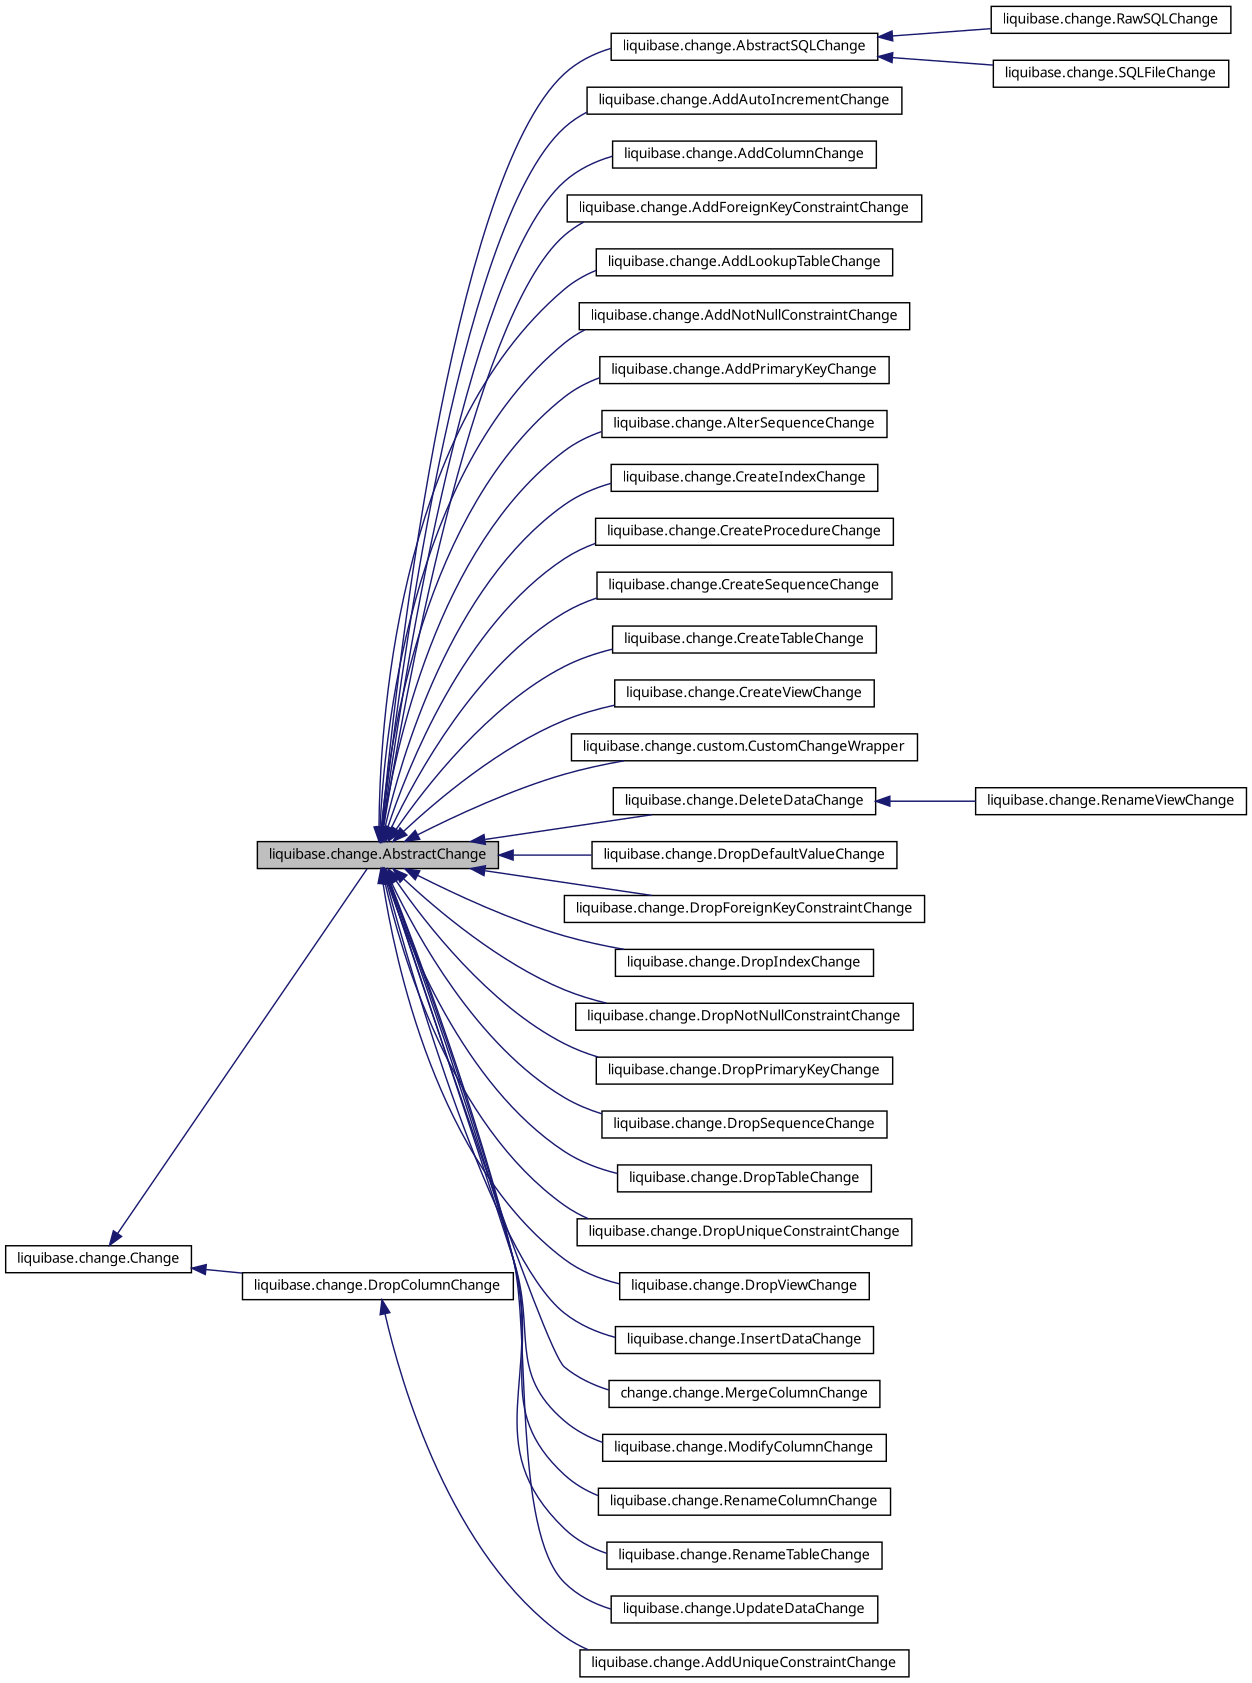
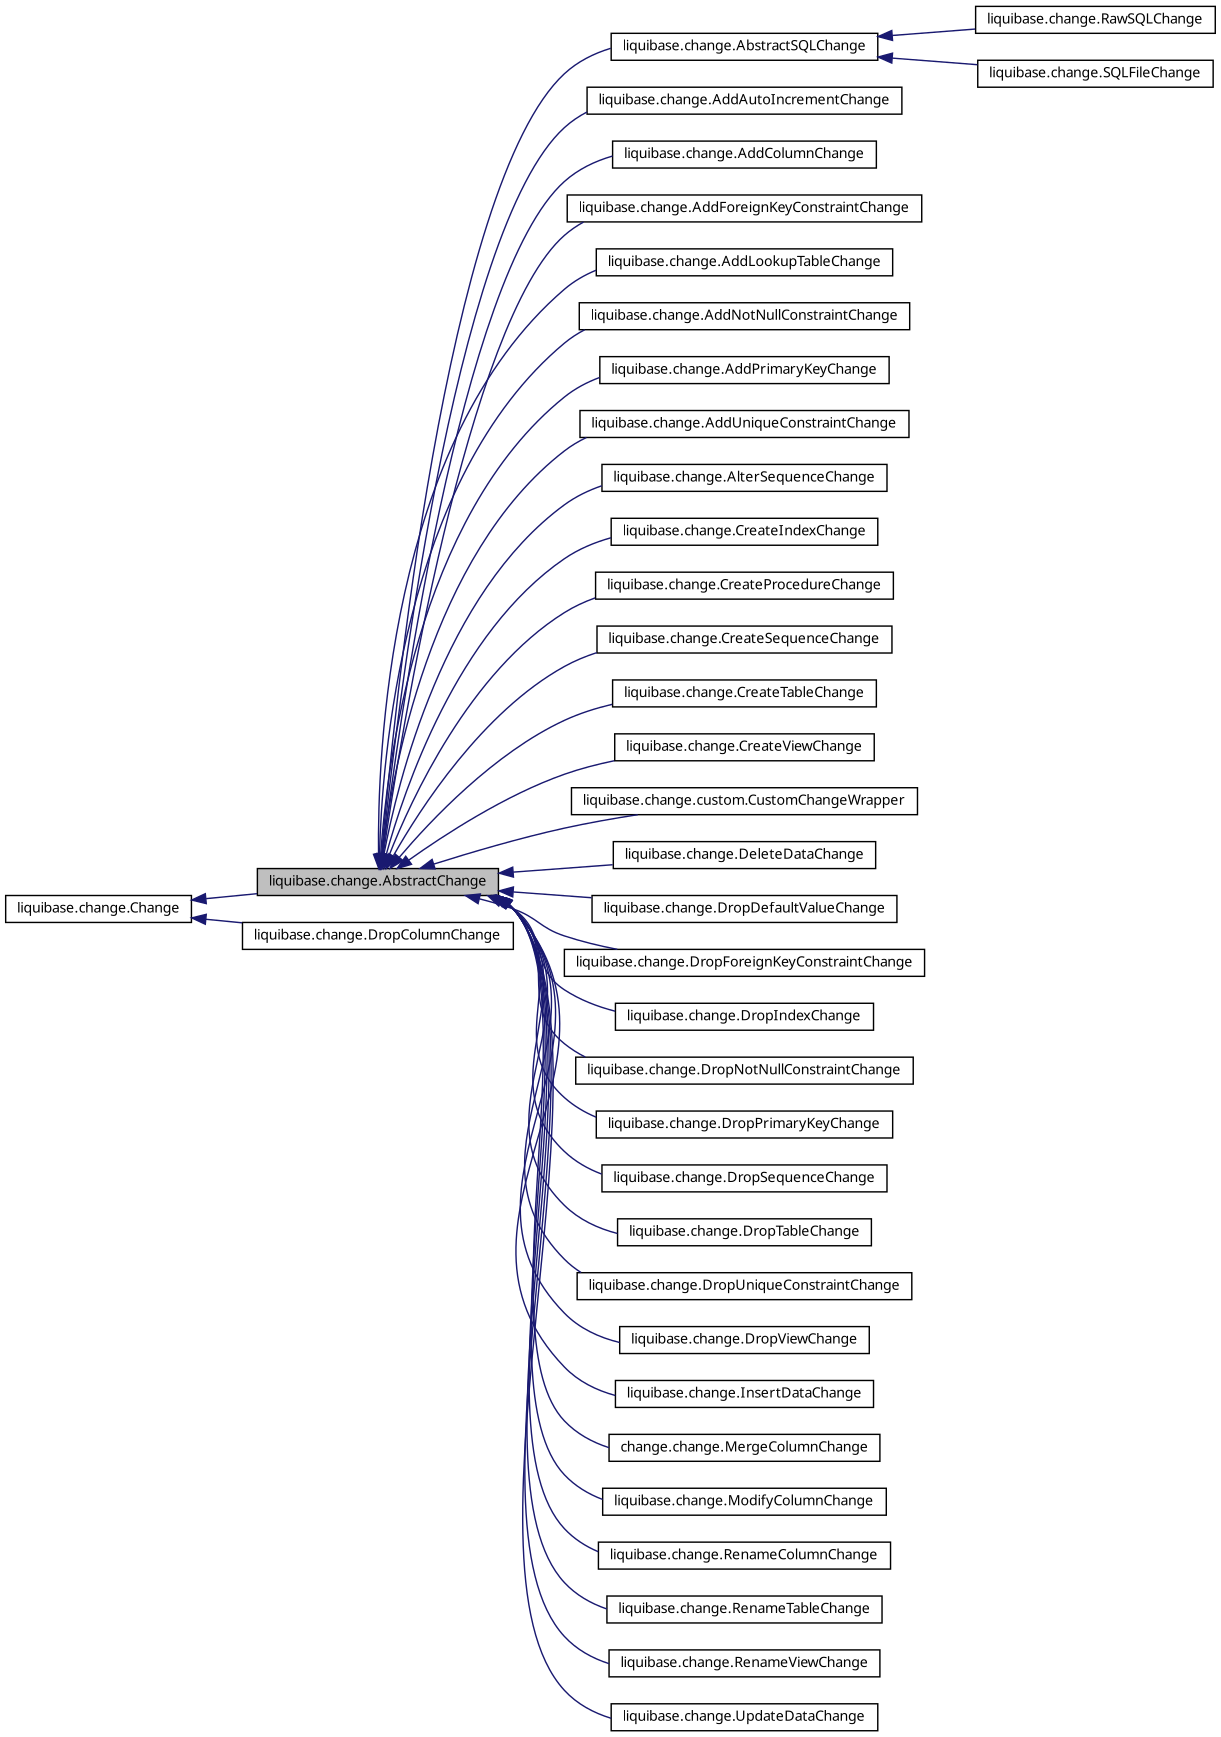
  digraph {
    rankdir=LR
    node [color=black fillcolor=white fontname="FreeSans.ttf" fontsize=10 shape=record style=filled]
    edge [color=midnightblue dir=back fontname="FreeSans.ttf" fontsize=10 labelfontname="FreeSans.ttf" labelfontsize=10 style=solid]
    n1 [fillcolor=grey75 fontcolor=black height=0.2 label="liquibase.change.AbstractChange" width=0.4]
    n2 [height=0.2 label="liquibase.change.AbstractSQLChange" width=0.4]
    n3 [height=0.2 label="liquibase.change.AddAutoIncrementChange" width=0.4]
    n4 [height=0.2 label="liquibase.change.AddColumnChange" width=0.4]
    n5 [height=0.2 label="liquibase.change.AddForeignKeyConstraintChange" width=0.4]
    n6 [height=0.2 label="liquibase.change.AddLookupTableChange" width=0.4]
    n7 [height=0.2 label="liquibase.change.AddNotNullConstraintChange" width=0.4]
    n8 [height=0.2 label="liquibase.change.AddPrimaryKeyChange" width=0.4]
    n9 [height=0.2 label="liquibase.change.AddUniqueConstraintChange" width=0.4]
    n10 [height=0.2 label="liquibase.change.AlterSequenceChange" width=0.4]
    n11 [height=0.2 label="liquibase.change.CreateIndexChange" width=0.4]
    n12 [height=0.2 label="liquibase.change.CreateProcedureChange" width=0.4]
    n13 [height=0.2 label="liquibase.change.CreateSequenceChange" width=0.4]
    n14 [height=0.2 label="liquibase.change.CreateTableChange" width=0.4]
    n15 [height=0.2 label="liquibase.change.CreateViewChange" width=0.4]
    n16 [height=0.2 label="liquibase.change.custom.CustomChangeWrapper" width=0.4]
    n17 [height=0.2 label="liquibase.change.DeleteDataChange" width=0.4]
    n18 [height=0.2 label="liquibase.change.DropDefaultValueChange" width=0.4]
    n19 [height=0.2 label="liquibase.change.DropForeignKeyConstraintChange" width=0.4]
    n20 [height=0.2 label="liquibase.change.DropIndexChange" width=0.4]
    n21 [height=0.2 label="liquibase.change.DropNotNullConstraintChange" width=0.4]
    n22 [height=0.2 label="liquibase.change.DropPrimaryKeyChange" width=0.4]
    n23 [height=0.2 label="liquibase.change.DropSequenceChange" width=0.4]
    n24 [height=0.2 label="liquibase.change.DropTableChange" width=0.4]
    n25 [height=0.2 label="liquibase.change.DropUniqueConstraintChange" width=0.4]
    n26 [height=0.2 label="liquibase.change.DropViewChange" width=0.4]
    n27 [height=0.2 label="liquibase.change.InsertDataChange" width=0.4]
    n28 [height=0.2 label="change.change.MergeColumnChange" width=0.4]
    n29 [height=0.2 label="liquibase.change.ModifyColumnChange" width=0.4]
    n30 [height=0.2 label="liquibase.change.RenameColumnChange" width=0.4]
    n31 [height=0.2 label="liquibase.change.RenameTableChange" width=0.4]
    n32 [height=0.2 label="liquibase.change.RenameViewChange" width=0.4]
    n33 [height=0.2 label="liquibase.change.UpdateDataChange" width=0.4]
    n34 [height=0.2 label="liquibase.change.RawSQLChange" width=0.4]
    n35 [height=0.2 label="liquibase.change.SQLFileChange" width=0.4]
    n36 [height=0.2 label="liquibase.change.DropColumnChange" width=0.4]
    n37 [height=0.2 label="liquibase.change.Change" width=0.4]
    n1 -> n2
    n1 -> n3
    n1 -> n4
    n1 -> n5
    n1 -> n6
    n1 -> n7
    n1 -> n8
-   n36 -> n9
+   n1 -> n9
    n1 -> n10
    n1 -> n11
    n1 -> n12
    n1 -> n13
    n1 -> n14
    n1 -> n15
    n1 -> n16
    n1 -> n17
    n1 -> n18
    n1 -> n19
    n1 -> n20
    n1 -> n21
    n1 -> n22
    n1 -> n23
    n1 -> n24
    n1 -> n25
    n1 -> n26
    n1 -> n27
    n1 -> n28
    n1 -> n29
    n1 -> n30
    n1 -> n31
-   n17 -> n32
+   n1 -> n32
    n1 -> n33
    n2 -> n34
    n2 -> n35
    n37 -> n1
    n37 -> n36
  }
